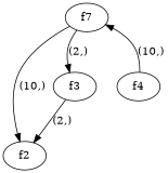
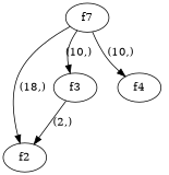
  digraph {
    n1 [label=f7]
    f2
    f3
    f4
-   n1 -> f2 [label="(10,)"]
-   n1 -> f3 [label="(2,)"]
-   f4 -> n1 [label="(10,)"]
+   n1 -> f2 [label="(18,)"]
+   n1 -> f3 [label="(10,)"]
+   n1 -> f4 [label="(10,)"]
    f3 -> f2 [label="(2,)"]
  }
